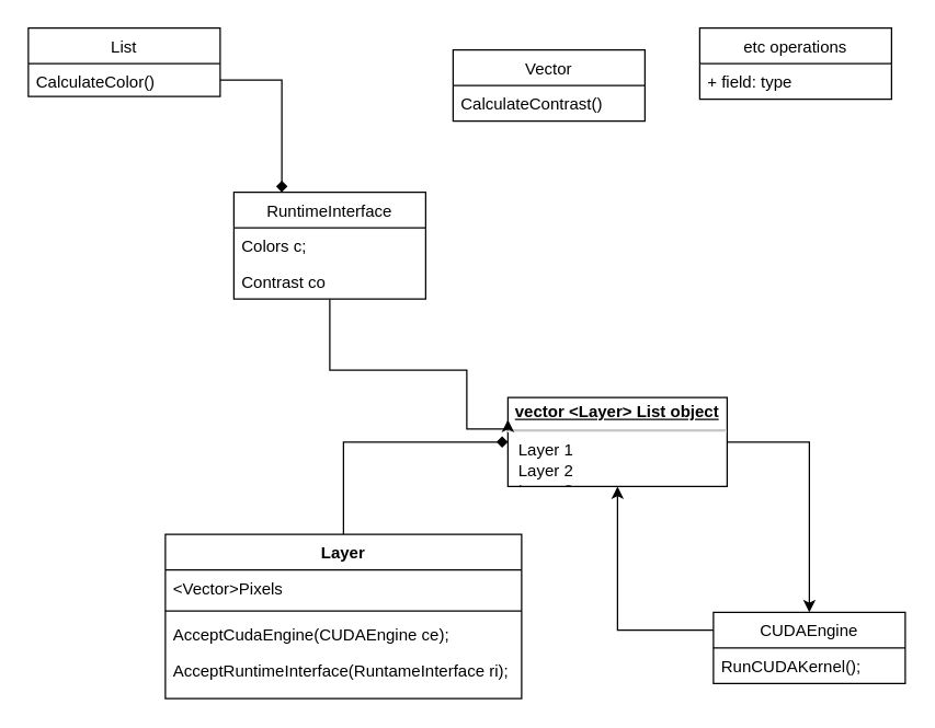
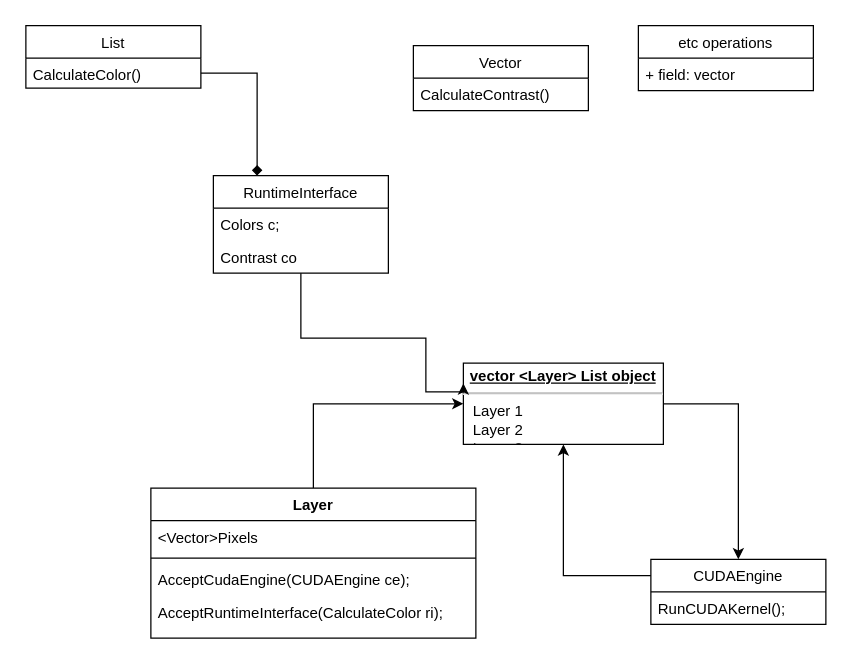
  <mxCell id="0" />
  <mxCell id="1" parent="0" />
- <mxCell id="2" style="edgeStyle=orthogonalEdgeStyle;rounded=0;orthogonalLoop=1;jettySize=auto;html=1;exitX=0.5;exitY=0;exitDx=0;exitDy=0;entryX=0;entryY=0.5;entryDx=0;entryDy=0;endArrow=diamond;" parent="1" source="3" target="12" edge="1"><mxGeometry relative="1" as="geometry" /></mxCell>
+ <mxCell id="2" style="edgeStyle=orthogonalEdgeStyle;rounded=0;orthogonalLoop=1;jettySize=auto;html=1;exitX=0.5;exitY=0;exitDx=0;exitDy=0;entryX=0;entryY=0.5;entryDx=0;entryDy=0;" parent="1" source="3" target="12" edge="1"><mxGeometry relative="1" as="geometry" /></mxCell>
  <mxCell id="3" value="Layer" style="swimlane;fontStyle=1;align=center;verticalAlign=top;childLayout=stackLayout;horizontal=1;startSize=26;horizontalStack=0;resizeParent=1;resizeParentMax=0;resizeLast=0;collapsible=1;marginBottom=0;" parent="1" vertex="1"><mxGeometry x="120" y="390" width="260" height="120" as="geometry" /></mxCell>
  <mxCell id="4" value="&lt;Vector&gt;Pixels" style="text;strokeColor=none;fillColor=none;align=left;verticalAlign=top;spacingLeft=4;spacingRight=4;overflow=hidden;rotatable=0;points=[[0,0.5],[1,0.5]];portConstraint=eastwest;" parent="3" vertex="1"><mxGeometry y="26" width="260" height="26" as="geometry" /></mxCell>
  <mxCell id="5" value="" style="line;strokeWidth=1;fillColor=none;align=left;verticalAlign=middle;spacingTop=-1;spacingLeft=3;spacingRight=3;rotatable=0;labelPosition=right;points=[];portConstraint=eastwest;" parent="3" vertex="1"><mxGeometry y="52" width="260" height="8" as="geometry" /></mxCell>
  <mxCell id="6" value="AcceptCudaEngine(CUDAEngine ce);" style="text;strokeColor=none;fillColor=none;align=left;verticalAlign=top;spacingLeft=4;spacingRight=4;overflow=hidden;rotatable=0;points=[[0,0.5],[1,0.5]];portConstraint=eastwest;" vertex="1" parent="3"><mxGeometry y="60" width="260" height="26" as="geometry" /></mxCell>
- <mxCell id="7" value="AcceptRuntimeInterface(RuntameInterface ri);" style="text;strokeColor=none;fillColor=none;align=left;verticalAlign=top;spacingLeft=4;spacingRight=4;overflow=hidden;rotatable=0;points=[[0,0.5],[1,0.5]];portConstraint=eastwest;" vertex="1" parent="3"><mxGeometry y="86" width="260" height="34" as="geometry" /></mxCell>
+ <mxCell id="7" value="AcceptRuntimeInterface(CalculateColor ri);" style="text;strokeColor=none;fillColor=none;align=left;verticalAlign=top;spacingLeft=4;spacingRight=4;overflow=hidden;rotatable=0;points=[[0,0.5],[1,0.5]];portConstraint=eastwest;" vertex="1" parent="3"><mxGeometry y="86" width="260" height="34" as="geometry" /></mxCell>
  <mxCell id="8" style="edgeStyle=orthogonalEdgeStyle;rounded=0;orthogonalLoop=1;jettySize=auto;html=1;exitX=0;exitY=0.25;exitDx=0;exitDy=0;" parent="1" source="9" target="12" edge="1"><mxGeometry relative="1" as="geometry" /></mxCell>
  <mxCell id="9" value="CUDAEngine" style="swimlane;fontStyle=0;childLayout=stackLayout;horizontal=1;startSize=26;fillColor=none;horizontalStack=0;resizeParent=1;resizeParentMax=0;resizeLast=0;collapsible=1;marginBottom=0;" parent="1" vertex="1"><mxGeometry x="520" y="447" width="140" height="52" as="geometry" /></mxCell>
  <mxCell id="10" value="RunCUDAKernel();" style="text;strokeColor=none;fillColor=none;align=left;verticalAlign=top;spacingLeft=4;spacingRight=4;overflow=hidden;rotatable=0;points=[[0,0.5],[1,0.5]];portConstraint=eastwest;" parent="9" vertex="1"><mxGeometry y="26" width="140" height="26" as="geometry" /></mxCell>
  <mxCell id="11" style="edgeStyle=orthogonalEdgeStyle;rounded=0;orthogonalLoop=1;jettySize=auto;html=1;exitX=1;exitY=0.5;exitDx=0;exitDy=0;entryX=0.5;entryY=0;entryDx=0;entryDy=0;" parent="1" source="12" target="9" edge="1"><mxGeometry relative="1" as="geometry" /></mxCell>
  <mxCell id="12" value="&lt;p style=&quot;margin: 0px ; margin-top: 4px ; text-align: center ; text-decoration: underline&quot;&gt;&lt;b&gt;vector &amp;lt;Layer&amp;gt; List object&lt;/b&gt;&lt;/p&gt;&lt;hr&gt;&lt;p style=&quot;margin: 0px ; margin-left: 8px&quot;&gt;Layer 1&lt;/p&gt;&lt;p style=&quot;margin: 0px ; margin-left: 8px&quot;&gt;Layer 2&lt;/p&gt;&lt;p style=&quot;margin: 0px ; margin-left: 8px&quot;&gt;Layer 3&lt;/p&gt;" style="verticalAlign=top;align=left;overflow=fill;fontSize=12;fontFamily=Helvetica;html=1;" parent="1" vertex="1"><mxGeometry x="370" y="290" width="160" height="65" as="geometry" /></mxCell>
  <mxCell id="13" style="edgeStyle=orthogonalEdgeStyle;rounded=0;orthogonalLoop=1;jettySize=auto;html=1;entryX=0;entryY=0.25;entryDx=0;entryDy=0;" edge="1" parent="1" source="14" target="12"><mxGeometry relative="1" as="geometry"><Array as="points"><mxPoint x="240" y="270" /><mxPoint x="340" y="270" /><mxPoint x="340" y="313" /></Array></mxGeometry></mxCell>
  <mxCell id="14" value="RuntimeInterface" style="swimlane;fontStyle=0;childLayout=stackLayout;horizontal=1;startSize=26;fillColor=none;horizontalStack=0;resizeParent=1;resizeParentMax=0;resizeLast=0;collapsible=1;marginBottom=0;" vertex="1" parent="1"><mxGeometry x="170" y="140" width="140" height="78" as="geometry" /></mxCell>
  <mxCell id="15" value="Colors c;" style="text;strokeColor=none;fillColor=none;align=left;verticalAlign=top;spacingLeft=4;spacingRight=4;overflow=hidden;rotatable=0;points=[[0,0.5],[1,0.5]];portConstraint=eastwest;" vertex="1" parent="14"><mxGeometry y="26" width="140" height="26" as="geometry" /></mxCell>
  <mxCell id="16" value="Contrast co" style="text;strokeColor=none;fillColor=none;align=left;verticalAlign=top;spacingLeft=4;spacingRight=4;overflow=hidden;rotatable=0;points=[[0,0.5],[1,0.5]];portConstraint=eastwest;" vertex="1" parent="14"><mxGeometry y="52" width="140" height="26" as="geometry" /></mxCell>
  <mxCell id="17" value="List" style="swimlane;fontStyle=0;childLayout=stackLayout;horizontal=1;startSize=26;fillColor=none;horizontalStack=0;resizeParent=1;resizeParentMax=0;resizeLast=0;collapsible=1;marginBottom=0;" vertex="1" parent="1"><mxGeometry x="20" y="20" width="140" height="50" as="geometry" /></mxCell>
  <mxCell id="18" value="CalculateColor()" style="text;strokeColor=none;fillColor=none;align=left;verticalAlign=top;spacingLeft=4;spacingRight=4;overflow=hidden;rotatable=0;points=[[0,0.5],[1,0.5]];portConstraint=eastwest;" vertex="1" parent="17"><mxGeometry y="26" width="140" height="24" as="geometry" /></mxCell>
  <mxCell id="19" value="Vector" style="swimlane;fontStyle=0;childLayout=stackLayout;horizontal=1;startSize=26;fillColor=none;horizontalStack=0;resizeParent=1;resizeParentMax=0;resizeLast=0;collapsible=1;marginBottom=0;" vertex="1" parent="1"><mxGeometry x="330" y="36" width="140" height="52" as="geometry" /></mxCell>
  <mxCell id="20" value="CalculateContrast()" style="text;strokeColor=none;fillColor=none;align=left;verticalAlign=top;spacingLeft=4;spacingRight=4;overflow=hidden;rotatable=0;points=[[0,0.5],[1,0.5]];portConstraint=eastwest;" vertex="1" parent="19"><mxGeometry y="26" width="140" height="26" as="geometry" /></mxCell>
  <mxCell id="21" value="etc operations" style="swimlane;fontStyle=0;childLayout=stackLayout;horizontal=1;startSize=26;fillColor=none;horizontalStack=0;resizeParent=1;resizeParentMax=0;resizeLast=0;collapsible=1;marginBottom=0;" vertex="1" parent="1"><mxGeometry x="510" y="20" width="140" height="52" as="geometry" /></mxCell>
- <mxCell id="22" value="+ field: type" style="text;strokeColor=none;fillColor=none;align=left;verticalAlign=top;spacingLeft=4;spacingRight=4;overflow=hidden;rotatable=0;points=[[0,0.5],[1,0.5]];portConstraint=eastwest;" vertex="1" parent="21"><mxGeometry y="26" width="140" height="26" as="geometry" /></mxCell>
+ <mxCell id="22" value="+ field: vector" style="text;strokeColor=none;fillColor=none;align=left;verticalAlign=top;spacingLeft=4;spacingRight=4;overflow=hidden;rotatable=0;points=[[0,0.5],[1,0.5]];portConstraint=eastwest;" vertex="1" parent="21"><mxGeometry y="26" width="140" height="26" as="geometry" /></mxCell>
  <mxCell id="23" style="edgeStyle=orthogonalEdgeStyle;rounded=0;orthogonalLoop=1;jettySize=auto;html=1;exitX=1;exitY=0.5;exitDx=0;exitDy=0;entryX=0.25;entryY=0;entryDx=0;entryDy=0;endArrow=diamond;" edge="1" parent="1" source="18" target="14"><mxGeometry relative="1" as="geometry" /></mxCell>
